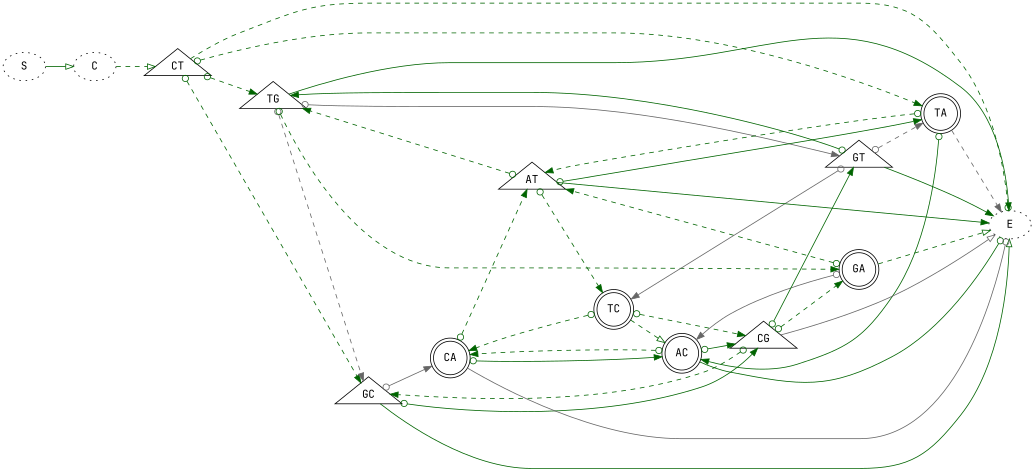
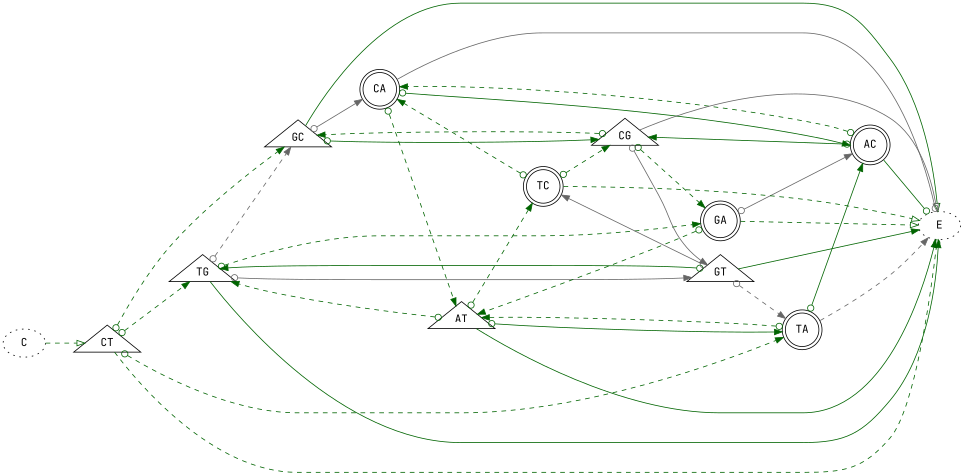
  digraph {
    fontname="JetBrains Mono"
    rankdir=LR
    node [fontname="JetBrains Mono" shape=triangle]
    edge [color=darkgreen fontname="JetBrains Mono" style=dashed arrowtail=odot dir=both]
-   n1 [label=S style=dotted shape=""]
    n2 [label=C style=dotted shape=""]
    n3 [label=CT]
    n4 [label=TG]
    n5 [label=TA shape=doublecircle]
    n6 [label=E style=dotted shape=""]
    n7 [label=GC]
    n8 [label=GA shape=doublecircle]
    n9 [label=GT]
    n10 [label=AT]
    n11 [label=AC shape=doublecircle]
    n12 [label=TC shape=doublecircle]
    n13 [label=CA shape=doublecircle]
    n14 [label=CG]
-   n1 -> n2 [arrowhead=onormal style=solid arrowtail="" dir=""]
    n2 -> n3 [arrowhead=onormal arrowtail="" dir=""]
    n3 -> n4
    n3 -> n5
    n3 -> n6 [arrowhead=odot arrowtail="" dir=""]
    n3 -> n7
    n4 -> n6 [arrowhead=normal style=solid arrowtail="" dir=""]
    n4 -> n7 [color=gray40]
    n4 -> n8
    n4 -> n9 [color=gray40 style=solid]
    n5 -> n6 [arrowhead=normal color=gray40 arrowtail="" dir=""]
    n5 -> n10
    n5 -> n11 [style=solid]
    n7 -> n6 [arrowhead=onormal style=solid arrowtail="" dir=""]
    n7 -> n13 [color=gray40 style=solid]
    n7 -> n14 [style=solid]
    n8 -> n6 [arrowhead=onormal arrowtail="" dir=""]
    n8 -> n10
    n8 -> n11 [color=gray40 style=solid]
    n9 -> n4 [style=solid]
    n9 -> n5 [color=gray40]
    n9 -> n6 [arrowhead=normal style=solid arrowtail="" dir=""]
    n9 -> n12 [color=gray40 style=solid]
    n10 -> n4
    n10 -> n5 [style=solid]
    n10 -> n6 [arrowhead=normal style=solid arrowtail="" dir=""]
    n10 -> n12
    n11 -> n6 [arrowhead=odot style=solid arrowtail="" dir=""]
    n11 -> n13
    n11 -> n14 [style=solid]
-   n12 -> n11 [arrowhead=onormal arrowtail="" dir=""]
+   n12 -> n6 [arrowhead=onormal arrowtail="" dir=""]
    n12 -> n13
    n12 -> n14
    n13 -> n6 [arrowhead=odot color=gray40 style=solid arrowtail="" dir=""]
    n13 -> n10
    n13 -> n11 [style=solid]
    n14 -> n6 [arrowhead=onormal color=gray40 style=solid arrowtail="" dir=""]
    n14 -> n7
    n14 -> n8
-   n14 -> n9 [style=solid]
+   n14 -> n9 [color=gray40 style=solid]
  }
